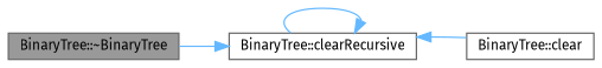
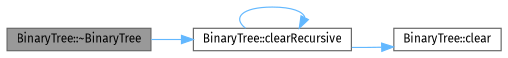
  digraph {
    fontname="Fira Sans"
    rankdir=LR
    node [color=grey40 fillcolor=white fontname="Fira Sans" fontsize=10 shape=box style=filled]
    edge [color=steelblue1 fontname="Fira Sans" fontsize=10 labelfontname=Helvetica labelfontsize=10 style=solid]
    n1 [color=gray40 fillcolor=grey60 fontcolor=black height=0.2 label="BinaryTree::~BinaryTree" width=0.4]
    n2 [height=0.2 label="BinaryTree::clearRecursive" width=0.4]
    n3 [height=0.2 label="BinaryTree::clear" width=0.4]
    n1 -> n2
    n2 -> n2
-   n3 -> n2
+   n2 -> n3
  }
